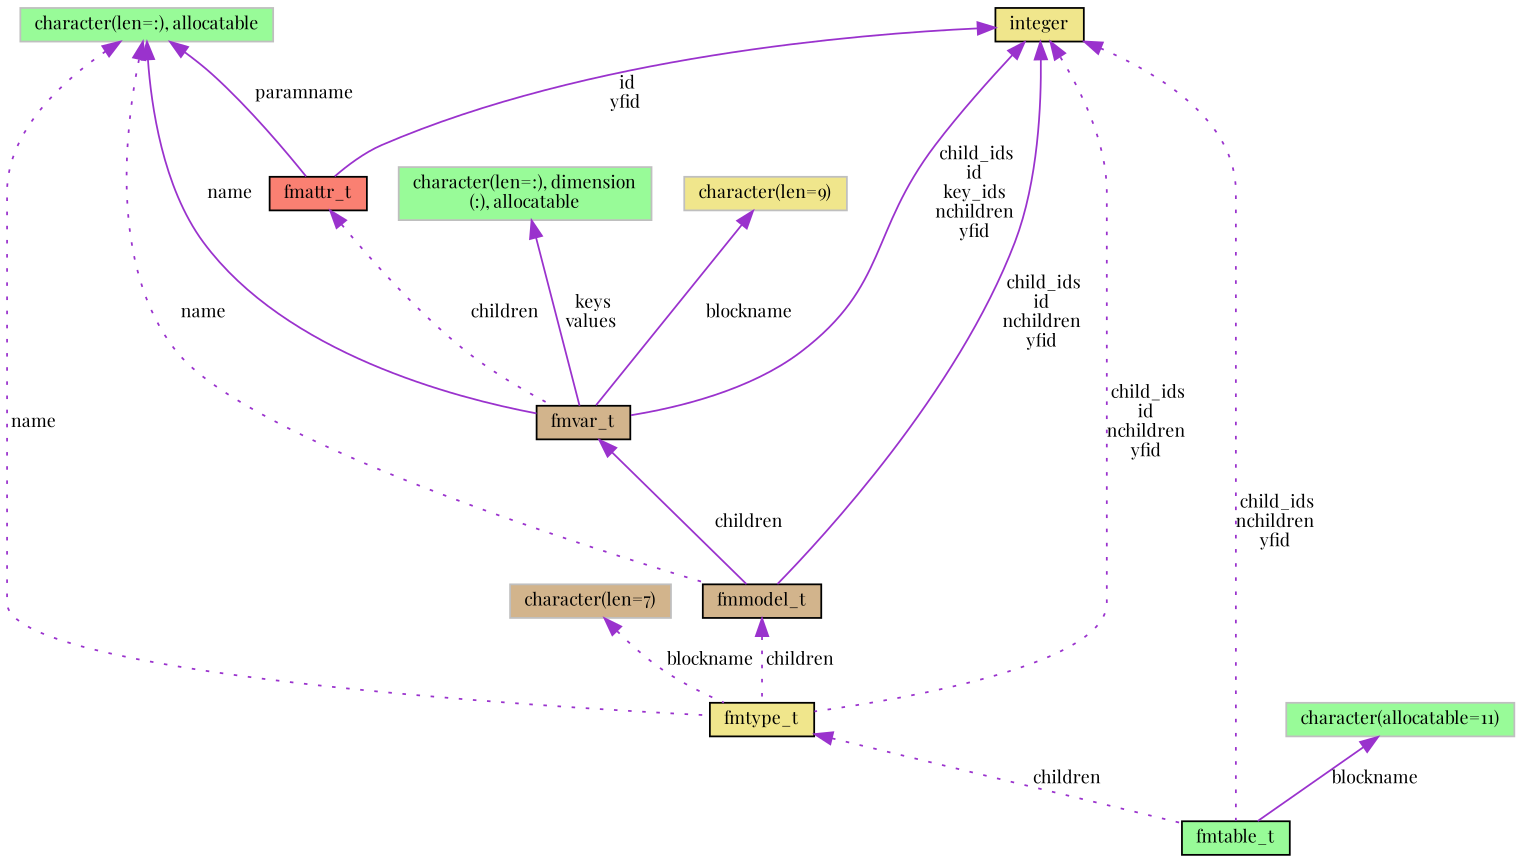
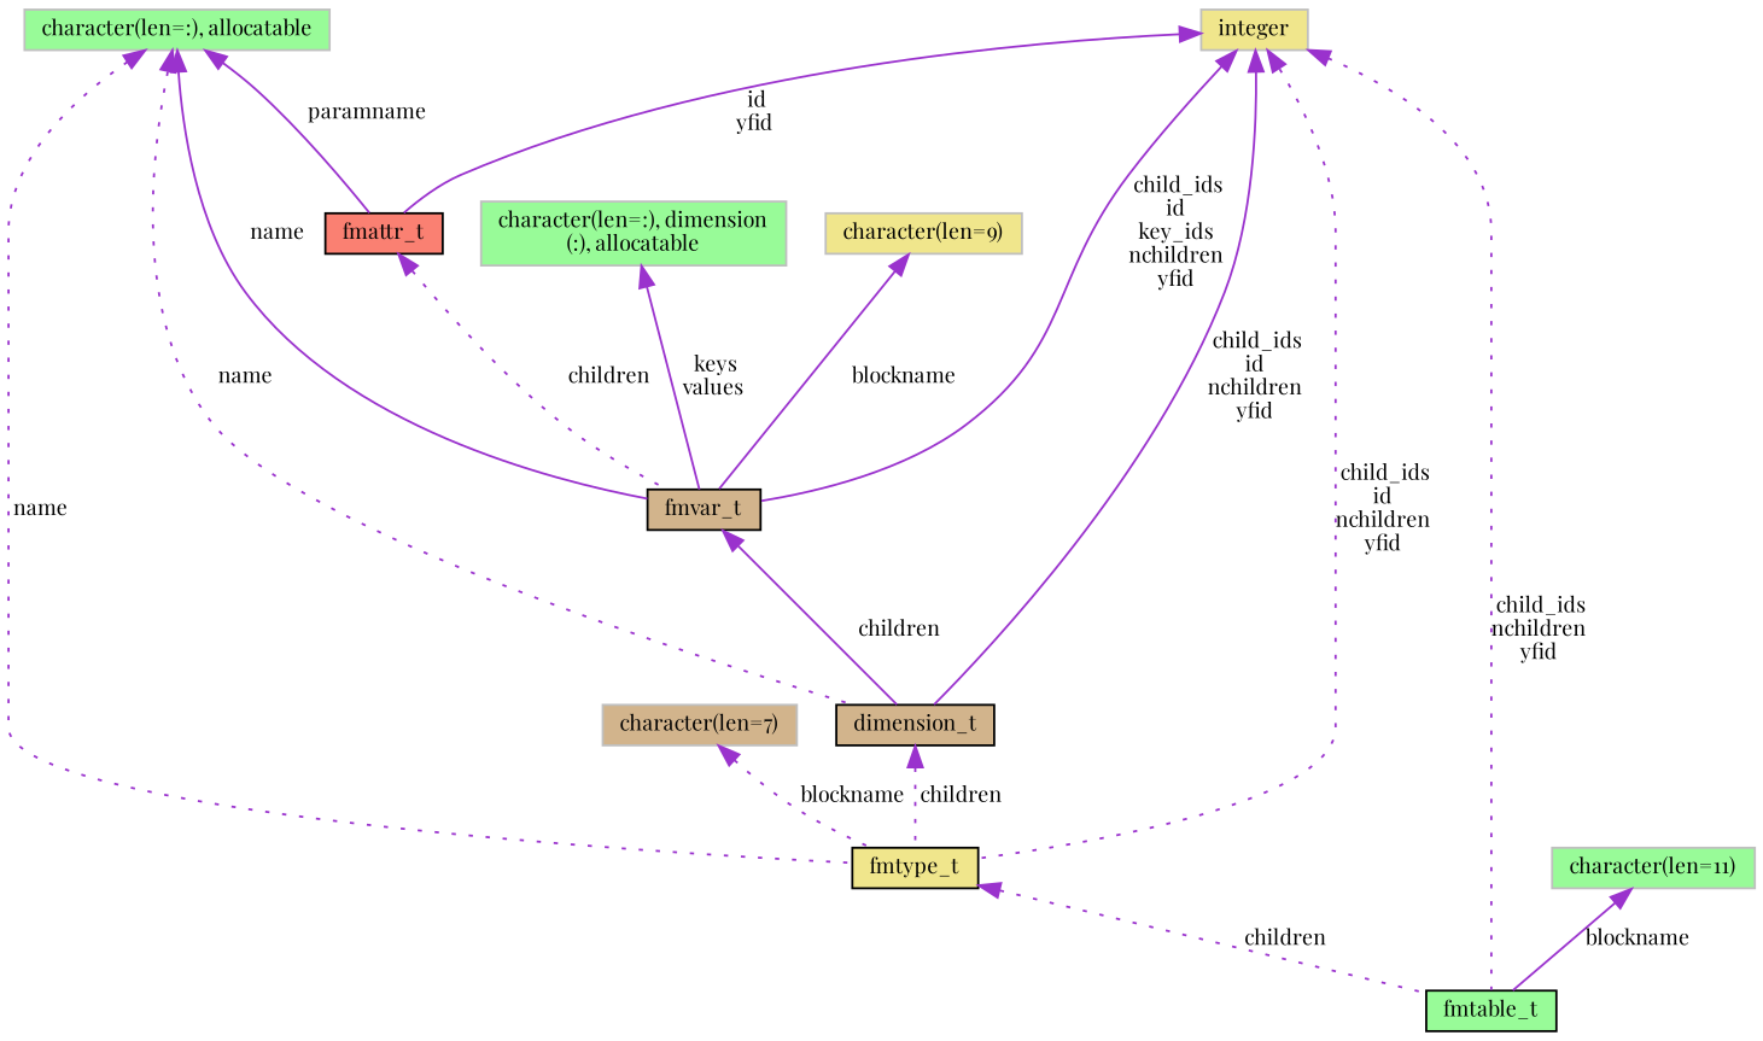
  digraph {
    fontname="Playfair Display"
    node [color=grey75 fillcolor=palegreen fontname="Playfair Display" fontsize=10 shape=record style=filled]
    edge [color=darkorchid3 dir=back fontname="Playfair Display" fontsize=10 labelfontname=Helvetica labelfontsize=10 style=solid]
    n1 [color=black fontcolor=black height=0.2 label=fmtable_t width=0.4]
    n2 [color=black fillcolor=khaki height=0.2 label=fmtype_t width=0.4]
-   n3 [color=black fillcolor=tan height=0.2 label=fmmodel_t width=0.4]
+   n3 [color=black fillcolor=tan height=0.2 label=dimension_t width=0.4]
    n4 [height=0.2 label="character(len=:), allocatable" width=0.4]
    n5 [color=black fillcolor=tan height=0.2 label=fmvar_t width=0.4]
    n6 [color=black fillcolor=salmon height=0.2 label=fmattr_t width=0.4]
    n7 [fillcolor=tan height=0.2 label="character(len=7)" width=0.4]
    n8 [height=0.2 label="character(len=:), dimension\l(:), allocatable" width=0.4]
-   n9 [color=black fillcolor=khaki height=0.2 label=integer width=0.4]
+   n9 [fillcolor=khaki height=0.2 label=integer width=0.4]
    n10 [fillcolor=khaki height=0.2 label="character(len=9)" width=0.4]
-   n11 [height=0.2 label="character(allocatable=11)" width=0.4]
+   n11 [height=0.2 label="character(len=11)" width=0.4]
    n2 -> n1 [label=" children" style=dotted]
    n3 -> n2 [label=" children" style=dotted]
    n4 -> n2 [label=" name" style=dotted]
    n4 -> n3 [label=" name" style=dotted]
    n4 -> n5 [label=" name"]
    n4 -> n6 [label=" paramname"]
    n5 -> n3 [label=" children"]
    n6 -> n5 [label=" children" style=dotted]
    n7 -> n2 [label=" blockname" style=dotted]
    n8 -> n5 [label=" keys\nvalues"]
    n9 -> n1 [label=" child_ids\nnchildren\nyfid" style=dotted]
    n9 -> n2 [label=" child_ids\nid\nnchildren\nyfid" style=dotted]
    n9 -> n3 [label=" child_ids\nid\nnchildren\nyfid"]
    n9 -> n5 [label=" child_ids\nid\nkey_ids\nnchildren\nyfid"]
    n9 -> n6 [label=" id\nyfid"]
    n10 -> n5 [label=" blockname"]
    n11 -> n1 [label=" blockname"]
  }
